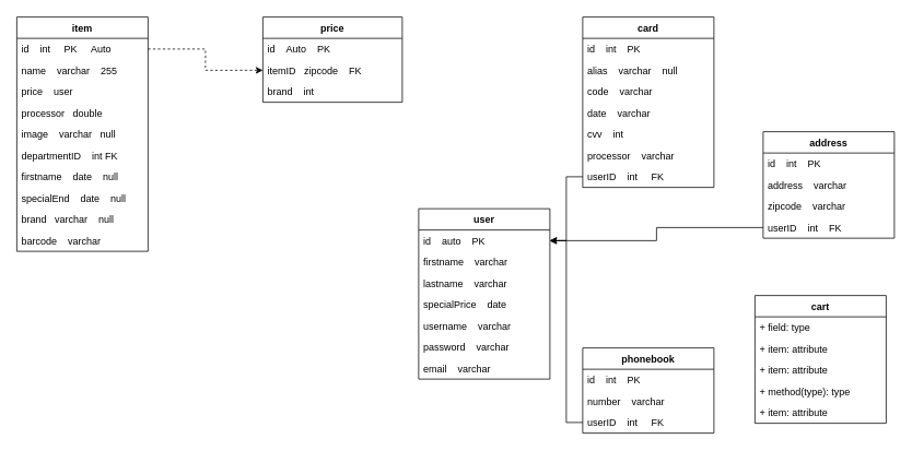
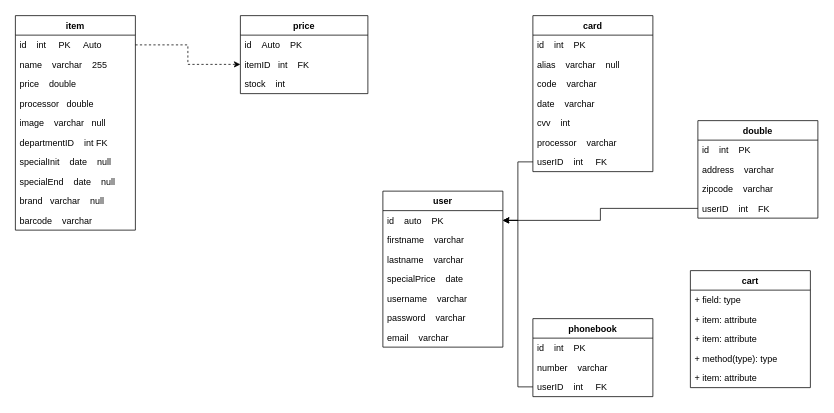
  <mxCell id="0" />
  <mxCell id="1" parent="0" />
  <mxCell id="2" value="item" style="swimlane;fontStyle=1;align=center;verticalAlign=top;childLayout=stackLayout;horizontal=1;startSize=26;horizontalStack=0;resizeParent=1;resizeParentMax=0;resizeLast=0;collapsible=1;marginBottom=0;" vertex="1" parent="1"><mxGeometry x="20" y="20" width="160" height="286" as="geometry"><mxRectangle x="20" y="30" width="100" height="26" as="alternateBounds" /></mxGeometry></mxCell>
  <mxCell id="3" value="id    int     PK     Auto" style="text;strokeColor=none;fillColor=none;align=left;verticalAlign=top;spacingLeft=4;spacingRight=4;overflow=hidden;rotatable=0;points=[[0,0.5],[1,0.5]];portConstraint=eastwest;" vertex="1" parent="2"><mxGeometry y="26" width="160" height="26" as="geometry" /></mxCell>
  <mxCell id="4" value="name    varchar    255" style="text;strokeColor=none;fillColor=none;align=left;verticalAlign=top;spacingLeft=4;spacingRight=4;overflow=hidden;rotatable=0;points=[[0,0.5],[1,0.5]];portConstraint=eastwest;" vertex="1" parent="2"><mxGeometry y="52" width="160" height="26" as="geometry" /></mxCell>
- <mxCell id="5" value="price    user" style="text;strokeColor=none;fillColor=none;align=left;verticalAlign=top;spacingLeft=4;spacingRight=4;overflow=hidden;rotatable=0;points=[[0,0.5],[1,0.5]];portConstraint=eastwest;" vertex="1" parent="2"><mxGeometry y="78" width="160" height="26" as="geometry" /></mxCell>
+ <mxCell id="5" value="price    double" style="text;strokeColor=none;fillColor=none;align=left;verticalAlign=top;spacingLeft=4;spacingRight=4;overflow=hidden;rotatable=0;points=[[0,0.5],[1,0.5]];portConstraint=eastwest;" vertex="1" parent="2"><mxGeometry y="78" width="160" height="26" as="geometry" /></mxCell>
  <mxCell id="6" value="processor   double" style="text;strokeColor=none;fillColor=none;align=left;verticalAlign=top;spacingLeft=4;spacingRight=4;overflow=hidden;rotatable=0;points=[[0,0.5],[1,0.5]];portConstraint=eastwest;" vertex="1" parent="2"><mxGeometry y="104" width="160" height="26" as="geometry" /></mxCell>
  <mxCell id="7" value="image    varchar   null" style="text;strokeColor=none;fillColor=none;align=left;verticalAlign=top;spacingLeft=4;spacingRight=4;overflow=hidden;rotatable=0;points=[[0,0.5],[1,0.5]];portConstraint=eastwest;" vertex="1" parent="2"><mxGeometry y="130" width="160" height="26" as="geometry" /></mxCell>
  <mxCell id="8" value="departmentID    int FK" style="text;strokeColor=none;fillColor=none;align=left;verticalAlign=top;spacingLeft=4;spacingRight=4;overflow=hidden;rotatable=0;points=[[0,0.5],[1,0.5]];portConstraint=eastwest;" vertex="1" parent="2"><mxGeometry y="156" width="160" height="26" as="geometry" /></mxCell>
- <mxCell id="9" value="firstname    date    null" style="text;strokeColor=none;fillColor=none;align=left;verticalAlign=top;spacingLeft=4;spacingRight=4;overflow=hidden;rotatable=0;points=[[0,0.5],[1,0.5]];portConstraint=eastwest;" vertex="1" parent="2"><mxGeometry y="182" width="160" height="26" as="geometry" /></mxCell>
+ <mxCell id="9" value="specialInit    date    null" style="text;strokeColor=none;fillColor=none;align=left;verticalAlign=top;spacingLeft=4;spacingRight=4;overflow=hidden;rotatable=0;points=[[0,0.5],[1,0.5]];portConstraint=eastwest;" vertex="1" parent="2"><mxGeometry y="182" width="160" height="26" as="geometry" /></mxCell>
  <mxCell id="10" value="specialEnd    date    null" style="text;strokeColor=none;fillColor=none;align=left;verticalAlign=top;spacingLeft=4;spacingRight=4;overflow=hidden;rotatable=0;points=[[0,0.5],[1,0.5]];portConstraint=eastwest;" vertex="1" parent="2"><mxGeometry y="208" width="160" height="26" as="geometry" /></mxCell>
  <mxCell id="11" value="brand   varchar    null" style="text;strokeColor=none;fillColor=none;align=left;verticalAlign=top;spacingLeft=4;spacingRight=4;overflow=hidden;rotatable=0;points=[[0,0.5],[1,0.5]];portConstraint=eastwest;" vertex="1" parent="2"><mxGeometry y="234" width="160" height="26" as="geometry" /></mxCell>
  <mxCell id="12" value="barcode    varchar" style="text;strokeColor=none;fillColor=none;align=left;verticalAlign=top;spacingLeft=4;spacingRight=4;overflow=hidden;rotatable=0;points=[[0,0.5],[1,0.5]];portConstraint=eastwest;" vertex="1" parent="2"><mxGeometry y="260" width="160" height="26" as="geometry" /></mxCell>
  <mxCell id="13" value="price" style="swimlane;fontStyle=1;align=center;verticalAlign=top;childLayout=stackLayout;horizontal=1;startSize=26;horizontalStack=0;resizeParent=1;resizeParentMax=0;resizeLast=0;collapsible=1;marginBottom=0;" vertex="1" parent="1"><mxGeometry x="320" y="20" width="170" height="104" as="geometry" /></mxCell>
  <mxCell id="14" value="id    Auto    PK   " style="text;strokeColor=none;fillColor=none;align=left;verticalAlign=top;spacingLeft=4;spacingRight=4;overflow=hidden;rotatable=0;points=[[0,0.5],[1,0.5]];portConstraint=eastwest;" vertex="1" parent="13"><mxGeometry y="26" width="170" height="26" as="geometry" /></mxCell>
- <mxCell id="15" value="itemID   zipcode    FK" style="text;strokeColor=none;fillColor=none;align=left;verticalAlign=top;spacingLeft=4;spacingRight=4;overflow=hidden;rotatable=0;points=[[0,0.5],[1,0.5]];portConstraint=eastwest;" vertex="1" parent="13"><mxGeometry y="52" width="170" height="26" as="geometry" /></mxCell>
- <mxCell id="16" value="brand    int&#10;" style="text;strokeColor=none;fillColor=none;align=left;verticalAlign=top;spacingLeft=4;spacingRight=4;overflow=hidden;rotatable=0;points=[[0,0.5],[1,0.5]];portConstraint=eastwest;" vertex="1" parent="13"><mxGeometry y="78" width="170" height="26" as="geometry" /></mxCell>
+ <mxCell id="15" value="itemID   int    FK" style="text;strokeColor=none;fillColor=none;align=left;verticalAlign=top;spacingLeft=4;spacingRight=4;overflow=hidden;rotatable=0;points=[[0,0.5],[1,0.5]];portConstraint=eastwest;" vertex="1" parent="13"><mxGeometry y="52" width="170" height="26" as="geometry" /></mxCell>
+ <mxCell id="16" value="stock    int&#10;" style="text;strokeColor=none;fillColor=none;align=left;verticalAlign=top;spacingLeft=4;spacingRight=4;overflow=hidden;rotatable=0;points=[[0,0.5],[1,0.5]];portConstraint=eastwest;" vertex="1" parent="13"><mxGeometry y="78" width="170" height="26" as="geometry" /></mxCell>
  <mxCell id="17" style="edgeStyle=orthogonalEdgeStyle;rounded=0;orthogonalLoop=1;jettySize=auto;html=1;exitX=1;exitY=0.5;exitDx=0;exitDy=0;entryX=0;entryY=0.5;entryDx=0;entryDy=0;dashed=1;" edge="1" parent="1" source="3" target="15"><mxGeometry relative="1" as="geometry" /></mxCell>
  <mxCell id="18" value="user" style="swimlane;fontStyle=1;align=center;verticalAlign=top;childLayout=stackLayout;horizontal=1;startSize=26;horizontalStack=0;resizeParent=1;resizeParentMax=0;resizeLast=0;collapsible=1;marginBottom=0;" vertex="1" parent="1"><mxGeometry x="510" y="254" width="160" height="208" as="geometry" /></mxCell>
  <mxCell id="19" value="id    auto    PK   " style="text;strokeColor=none;fillColor=none;align=left;verticalAlign=top;spacingLeft=4;spacingRight=4;overflow=hidden;rotatable=0;points=[[0,0.5],[1,0.5]];portConstraint=eastwest;" vertex="1" parent="18"><mxGeometry y="26" width="160" height="26" as="geometry" /></mxCell>
  <mxCell id="20" value="firstname    varchar   " style="text;strokeColor=none;fillColor=none;align=left;verticalAlign=top;spacingLeft=4;spacingRight=4;overflow=hidden;rotatable=0;points=[[0,0.5],[1,0.5]];portConstraint=eastwest;" vertex="1" parent="18"><mxGeometry y="52" width="160" height="26" as="geometry" /></mxCell>
  <mxCell id="21" value="lastname    varchar" style="text;strokeColor=none;fillColor=none;align=left;verticalAlign=top;spacingLeft=4;spacingRight=4;overflow=hidden;rotatable=0;points=[[0,0.5],[1,0.5]];portConstraint=eastwest;" vertex="1" parent="18"><mxGeometry y="78" width="160" height="26" as="geometry" /></mxCell>
  <mxCell id="22" value="specialPrice    date" style="text;strokeColor=none;fillColor=none;align=left;verticalAlign=top;spacingLeft=4;spacingRight=4;overflow=hidden;rotatable=0;points=[[0,0.5],[1,0.5]];portConstraint=eastwest;" vertex="1" parent="18"><mxGeometry y="104" width="160" height="26" as="geometry" /></mxCell>
  <mxCell id="23" value="username    varchar" style="text;strokeColor=none;fillColor=none;align=left;verticalAlign=top;spacingLeft=4;spacingRight=4;overflow=hidden;rotatable=0;points=[[0,0.5],[1,0.5]];portConstraint=eastwest;" vertex="1" parent="18"><mxGeometry y="130" width="160" height="26" as="geometry" /></mxCell>
  <mxCell id="24" value="password    varchar" style="text;strokeColor=none;fillColor=none;align=left;verticalAlign=top;spacingLeft=4;spacingRight=4;overflow=hidden;rotatable=0;points=[[0,0.5],[1,0.5]];portConstraint=eastwest;" vertex="1" parent="18"><mxGeometry y="156" width="160" height="26" as="geometry" /></mxCell>
  <mxCell id="25" value="email    varchar" style="text;strokeColor=none;fillColor=none;align=left;verticalAlign=top;spacingLeft=4;spacingRight=4;overflow=hidden;rotatable=0;points=[[0,0.5],[1,0.5]];portConstraint=eastwest;" vertex="1" parent="18"><mxGeometry y="182" width="160" height="26" as="geometry" /></mxCell>
  <mxCell id="26" value="card" style="swimlane;fontStyle=1;align=center;verticalAlign=top;childLayout=stackLayout;horizontal=1;startSize=26;horizontalStack=0;resizeParent=1;resizeParentMax=0;resizeLast=0;collapsible=1;marginBottom=0;" vertex="1" parent="1"><mxGeometry x="710" y="20" width="160" height="208" as="geometry" /></mxCell>
  <mxCell id="27" value="id    int    PK " style="text;strokeColor=none;fillColor=none;align=left;verticalAlign=top;spacingLeft=4;spacingRight=4;overflow=hidden;rotatable=0;points=[[0,0.5],[1,0.5]];portConstraint=eastwest;" vertex="1" parent="26"><mxGeometry y="26" width="160" height="26" as="geometry" /></mxCell>
  <mxCell id="28" value="alias    varchar    null   " style="text;strokeColor=none;fillColor=none;align=left;verticalAlign=top;spacingLeft=4;spacingRight=4;overflow=hidden;rotatable=0;points=[[0,0.5],[1,0.5]];portConstraint=eastwest;" vertex="1" parent="26"><mxGeometry y="52" width="160" height="26" as="geometry" /></mxCell>
  <mxCell id="29" value="code    varchar" style="text;strokeColor=none;fillColor=none;align=left;verticalAlign=top;spacingLeft=4;spacingRight=4;overflow=hidden;rotatable=0;points=[[0,0.5],[1,0.5]];portConstraint=eastwest;" vertex="1" parent="26"><mxGeometry y="78" width="160" height="26" as="geometry" /></mxCell>
  <mxCell id="30" value="date    varchar" style="text;strokeColor=none;fillColor=none;align=left;verticalAlign=top;spacingLeft=4;spacingRight=4;overflow=hidden;rotatable=0;points=[[0,0.5],[1,0.5]];portConstraint=eastwest;" vertex="1" parent="26"><mxGeometry y="104" width="160" height="26" as="geometry" /></mxCell>
  <mxCell id="31" value="cvv    int" style="text;strokeColor=none;fillColor=none;align=left;verticalAlign=top;spacingLeft=4;spacingRight=4;overflow=hidden;rotatable=0;points=[[0,0.5],[1,0.5]];portConstraint=eastwest;" vertex="1" parent="26"><mxGeometry y="130" width="160" height="26" as="geometry" /></mxCell>
  <mxCell id="32" value="processor    varchar&#10;" style="text;strokeColor=none;fillColor=none;align=left;verticalAlign=top;spacingLeft=4;spacingRight=4;overflow=hidden;rotatable=0;points=[[0,0.5],[1,0.5]];portConstraint=eastwest;" vertex="1" parent="26"><mxGeometry y="156" width="160" height="26" as="geometry" /></mxCell>
  <mxCell id="33" value="userID    int     FK&#10;" style="text;strokeColor=none;fillColor=none;align=left;verticalAlign=top;spacingLeft=4;spacingRight=4;overflow=hidden;rotatable=0;points=[[0,0.5],[1,0.5]];portConstraint=eastwest;" vertex="1" parent="26"><mxGeometry y="182" width="160" height="26" as="geometry" /></mxCell>
  <mxCell id="34" style="edgeStyle=orthogonalEdgeStyle;rounded=0;orthogonalLoop=1;jettySize=auto;html=1;exitX=0;exitY=0.5;exitDx=0;exitDy=0;entryX=1;entryY=0.5;entryDx=0;entryDy=0;" edge="1" parent="1" source="33" target="19"><mxGeometry relative="1" as="geometry" /></mxCell>
- <mxCell id="35" value="address" style="swimlane;fontStyle=1;align=center;verticalAlign=top;childLayout=stackLayout;horizontal=1;startSize=26;horizontalStack=0;resizeParent=1;resizeParentMax=0;resizeLast=0;collapsible=1;marginBottom=0;" vertex="1" parent="1"><mxGeometry x="930" y="160" width="160" height="130" as="geometry" /></mxCell>
+ <mxCell id="35" value="double" style="swimlane;fontStyle=1;align=center;verticalAlign=top;childLayout=stackLayout;horizontal=1;startSize=26;horizontalStack=0;resizeParent=1;resizeParentMax=0;resizeLast=0;collapsible=1;marginBottom=0;" vertex="1" parent="1"><mxGeometry x="930" y="160" width="160" height="130" as="geometry" /></mxCell>
  <mxCell id="36" value="id    int    PK" style="text;strokeColor=none;fillColor=none;align=left;verticalAlign=top;spacingLeft=4;spacingRight=4;overflow=hidden;rotatable=0;points=[[0,0.5],[1,0.5]];portConstraint=eastwest;" vertex="1" parent="35"><mxGeometry y="26" width="160" height="26" as="geometry" /></mxCell>
  <mxCell id="37" value="address    varchar" style="text;strokeColor=none;fillColor=none;align=left;verticalAlign=top;spacingLeft=4;spacingRight=4;overflow=hidden;rotatable=0;points=[[0,0.5],[1,0.5]];portConstraint=eastwest;" vertex="1" parent="35"><mxGeometry y="52" width="160" height="26" as="geometry" /></mxCell>
  <mxCell id="38" value="zipcode    varchar&#10;" style="text;strokeColor=none;fillColor=none;align=left;verticalAlign=top;spacingLeft=4;spacingRight=4;overflow=hidden;rotatable=0;points=[[0,0.5],[1,0.5]];portConstraint=eastwest;" vertex="1" parent="35"><mxGeometry y="78" width="160" height="26" as="geometry" /></mxCell>
  <mxCell id="39" value="userID    int    FK&#10;" style="text;strokeColor=none;fillColor=none;align=left;verticalAlign=top;spacingLeft=4;spacingRight=4;overflow=hidden;rotatable=0;points=[[0,0.5],[1,0.5]];portConstraint=eastwest;" vertex="1" parent="35"><mxGeometry y="104" width="160" height="26" as="geometry" /></mxCell>
  <mxCell id="40" value="phonebook" style="swimlane;fontStyle=1;align=center;verticalAlign=top;childLayout=stackLayout;horizontal=1;startSize=26;horizontalStack=0;resizeParent=1;resizeParentMax=0;resizeLast=0;collapsible=1;marginBottom=0;" vertex="1" parent="1"><mxGeometry x="710" y="424" width="160" height="104" as="geometry" /></mxCell>
  <mxCell id="41" value="id    int    PK&#10;" style="text;strokeColor=none;fillColor=none;align=left;verticalAlign=top;spacingLeft=4;spacingRight=4;overflow=hidden;rotatable=0;points=[[0,0.5],[1,0.5]];portConstraint=eastwest;" vertex="1" parent="40"><mxGeometry y="26" width="160" height="26" as="geometry" /></mxCell>
  <mxCell id="42" value="number    varchar   " style="text;strokeColor=none;fillColor=none;align=left;verticalAlign=top;spacingLeft=4;spacingRight=4;overflow=hidden;rotatable=0;points=[[0,0.5],[1,0.5]];portConstraint=eastwest;" vertex="1" parent="40"><mxGeometry y="52" width="160" height="26" as="geometry" /></mxCell>
  <mxCell id="43" value="userID    int     FK&#10;" style="text;strokeColor=none;fillColor=none;align=left;verticalAlign=top;spacingLeft=4;spacingRight=4;overflow=hidden;rotatable=0;points=[[0,0.5],[1,0.5]];portConstraint=eastwest;" vertex="1" parent="40"><mxGeometry y="78" width="160" height="26" as="geometry" /></mxCell>
  <mxCell id="44" value="cart" style="swimlane;fontStyle=1;align=center;verticalAlign=top;childLayout=stackLayout;horizontal=1;startSize=26;horizontalStack=0;resizeParent=1;resizeParentMax=0;resizeLast=0;collapsible=1;marginBottom=0;" vertex="1" parent="1"><mxGeometry x="920" y="360" width="160" height="156" as="geometry" /></mxCell>
  <mxCell id="45" value="+ field: type" style="text;strokeColor=none;fillColor=none;align=left;verticalAlign=top;spacingLeft=4;spacingRight=4;overflow=hidden;rotatable=0;points=[[0,0.5],[1,0.5]];portConstraint=eastwest;" vertex="1" parent="44"><mxGeometry y="26" width="160" height="26" as="geometry" /></mxCell>
  <mxCell id="46" value="+ item: attribute" style="text;strokeColor=none;fillColor=none;align=left;verticalAlign=top;spacingLeft=4;spacingRight=4;overflow=hidden;rotatable=0;points=[[0,0.5],[1,0.5]];portConstraint=eastwest;" vertex="1" parent="44"><mxGeometry y="52" width="160" height="26" as="geometry" /></mxCell>
  <mxCell id="47" value="+ item: attribute" style="text;strokeColor=none;fillColor=none;align=left;verticalAlign=top;spacingLeft=4;spacingRight=4;overflow=hidden;rotatable=0;points=[[0,0.5],[1,0.5]];portConstraint=eastwest;" vertex="1" parent="44"><mxGeometry y="78" width="160" height="26" as="geometry" /></mxCell>
  <mxCell id="48" value="+ method(type): type" style="text;strokeColor=none;fillColor=none;align=left;verticalAlign=top;spacingLeft=4;spacingRight=4;overflow=hidden;rotatable=0;points=[[0,0.5],[1,0.5]];portConstraint=eastwest;" vertex="1" parent="44"><mxGeometry y="104" width="160" height="26" as="geometry" /></mxCell>
  <mxCell id="49" value="+ item: attribute" style="text;strokeColor=none;fillColor=none;align=left;verticalAlign=top;spacingLeft=4;spacingRight=4;overflow=hidden;rotatable=0;points=[[0,0.5],[1,0.5]];portConstraint=eastwest;" vertex="1" parent="44"><mxGeometry y="130" width="160" height="26" as="geometry" /></mxCell>
  <mxCell id="50" style="edgeStyle=orthogonalEdgeStyle;rounded=0;orthogonalLoop=1;jettySize=auto;html=1;exitX=0;exitY=0.5;exitDx=0;exitDy=0;entryX=1;entryY=0.5;entryDx=0;entryDy=0;" edge="1" parent="1" source="43" target="19"><mxGeometry relative="1" as="geometry" /></mxCell>
  <mxCell id="51" style="edgeStyle=orthogonalEdgeStyle;rounded=0;orthogonalLoop=1;jettySize=auto;html=1;exitX=0;exitY=0.5;exitDx=0;exitDy=0;entryX=1;entryY=0.5;entryDx=0;entryDy=0;" edge="1" parent="1" source="39" target="19"><mxGeometry relative="1" as="geometry" /></mxCell>
